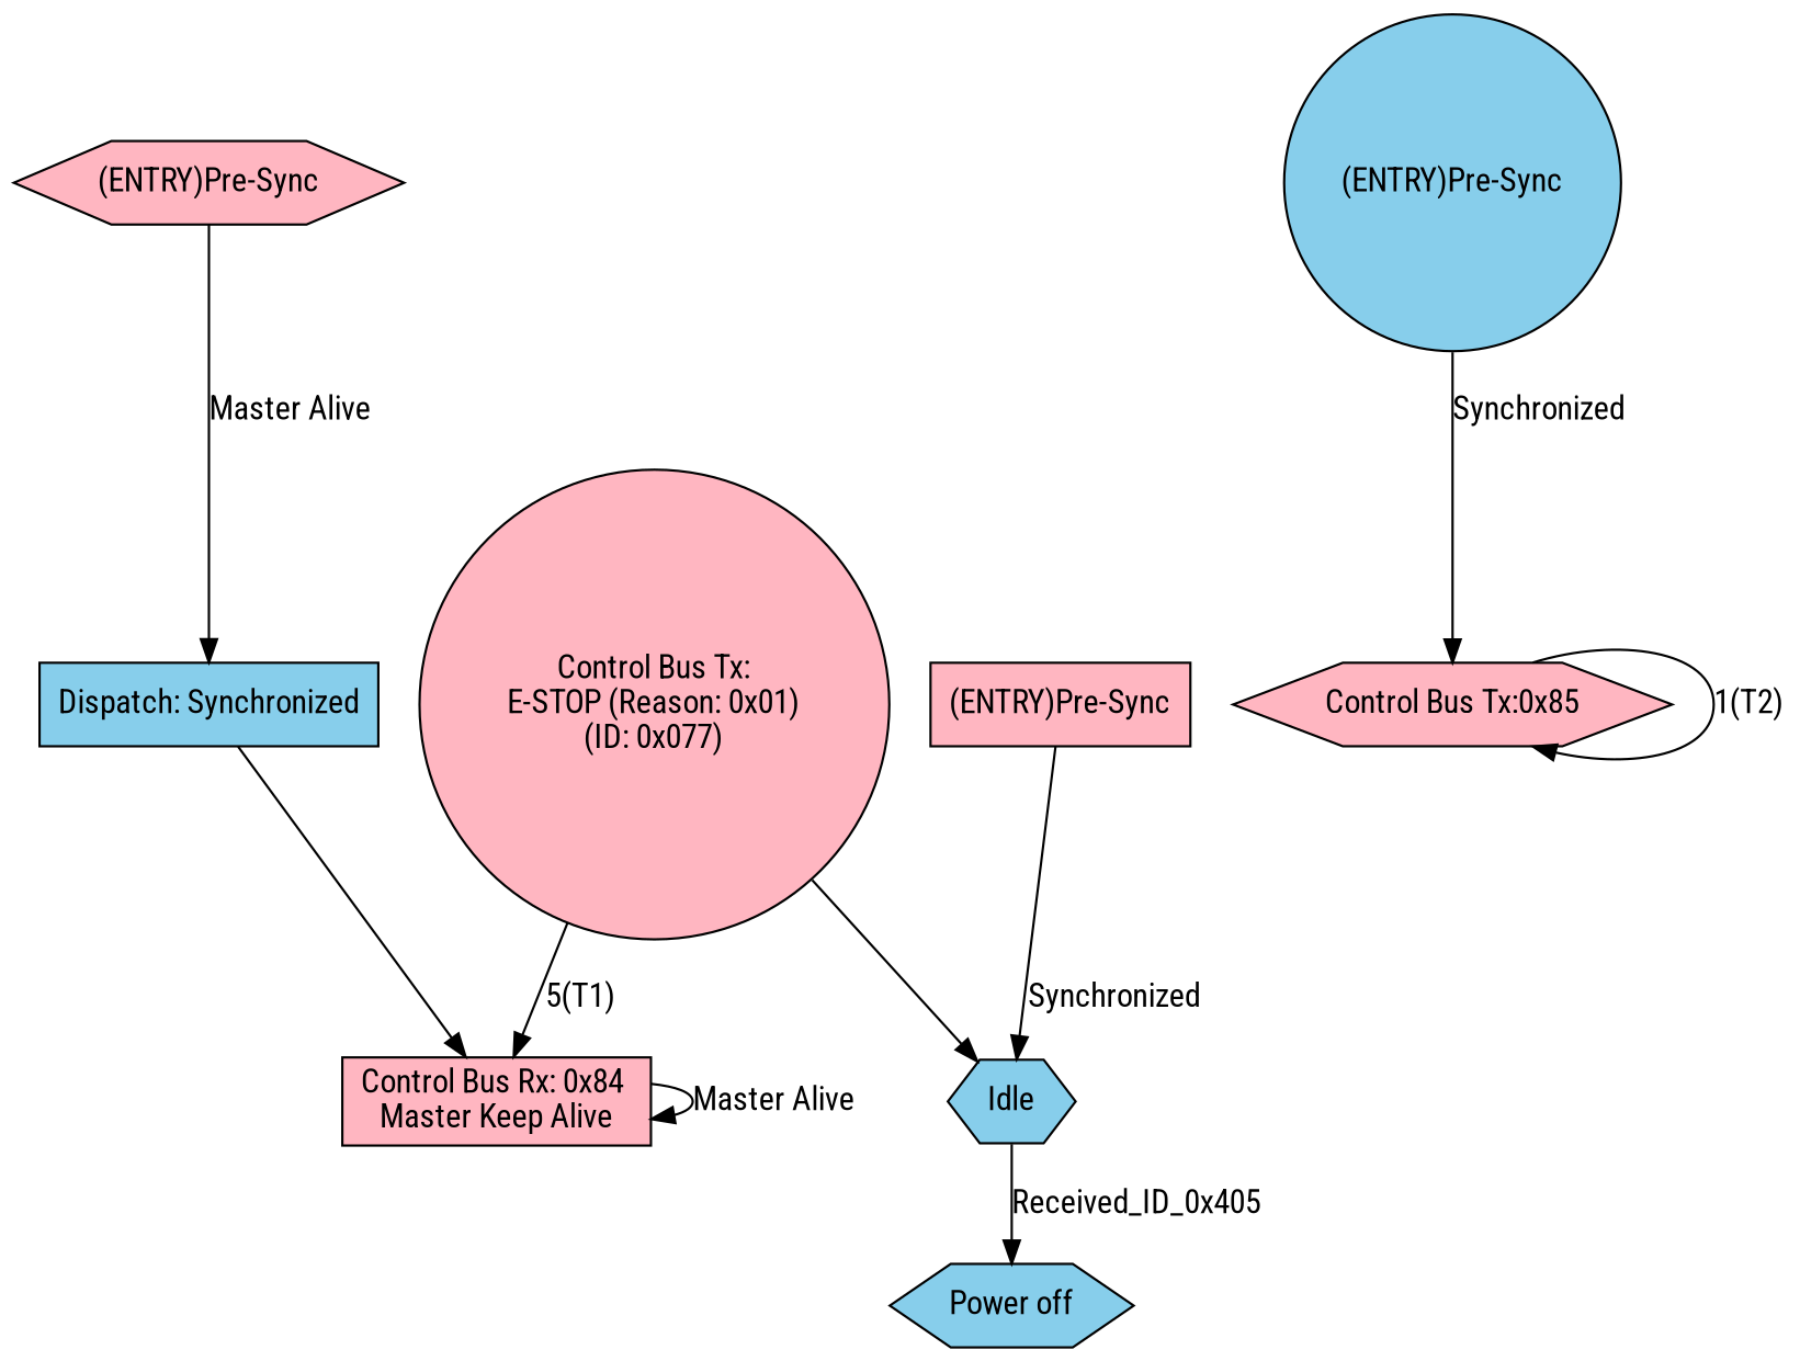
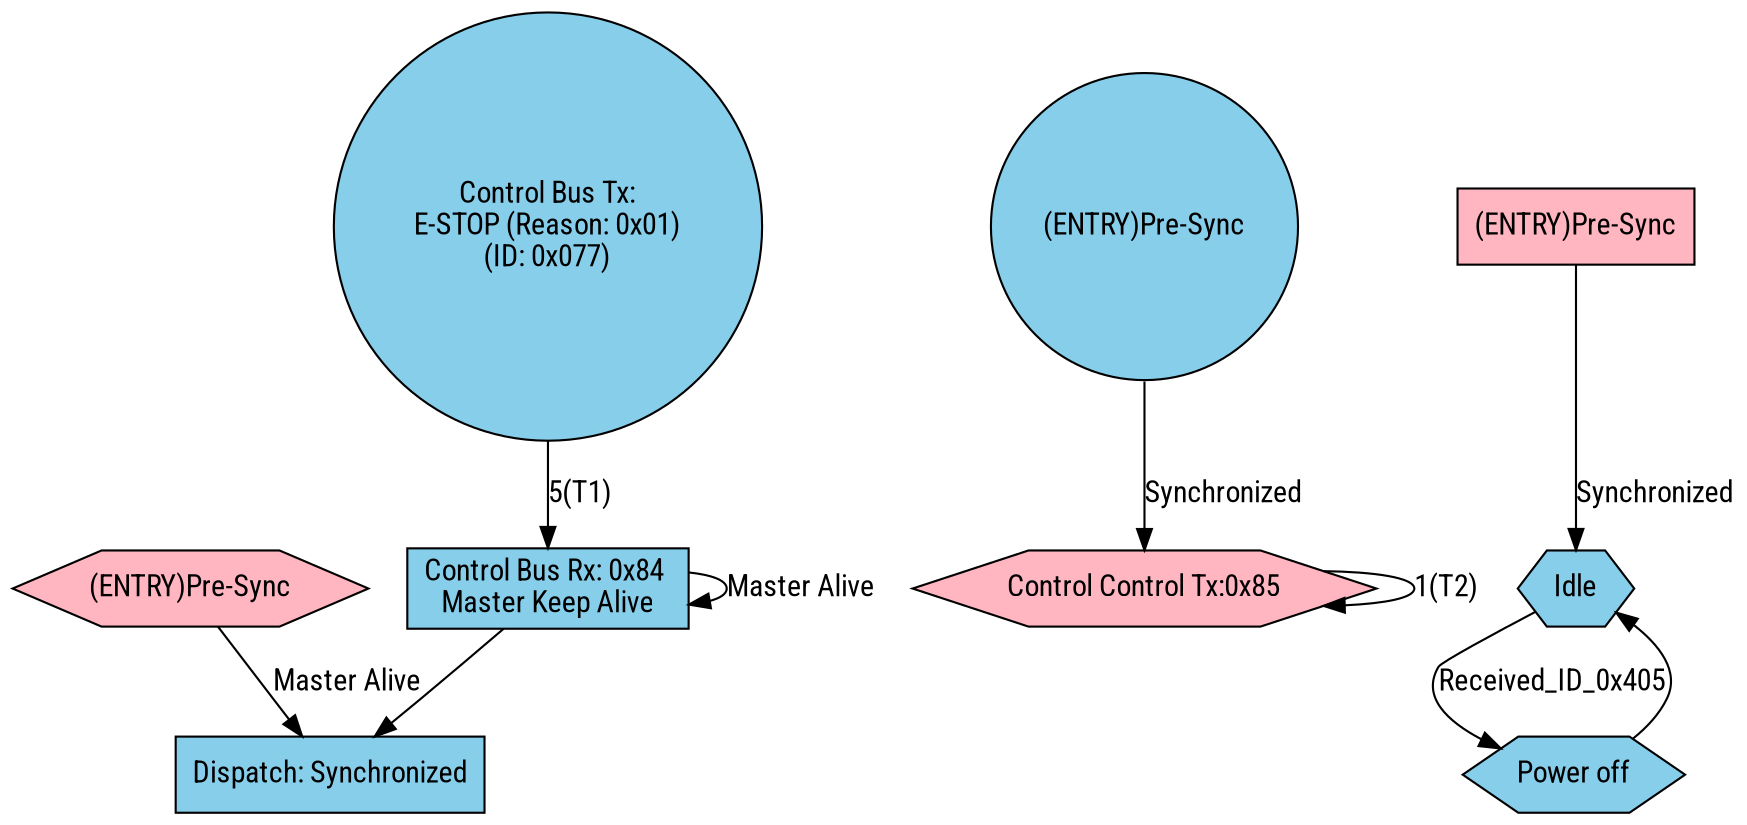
  digraph {
    fontname="Roboto Condensed"
    node [fillcolor=lightpink fontname="Roboto Condensed" shape=hexagon style=filled]
    edge [fontname="Roboto Condensed"]
    n1 [label="(ENTRY)Pre-Sync"]
    n2 [fillcolor=skyblue label="Dispatch: Synchronized" shape=box]
-   n3 [label="Control Bus Rx: 0x84 \nMaster Keep Alive" shape=box]
-   n4 [label="Control Bus Tx:\nE-STOP (Reason: 0x01)\n(ID: 0x077)" shape=circle]
+   n3 [fillcolor=skyblue label="Control Bus Rx: 0x84 \nMaster Keep Alive" shape=box]
+   n4 [fillcolor=skyblue label="Control Bus Tx:\nE-STOP (Reason: 0x01)\n(ID: 0x077)" shape=circle]
    n5 [fillcolor=skyblue label="(ENTRY)Pre-Sync" shape=circle]
-   n6 [label="Control Bus Tx:0x85"]
+   n6 [label="Control Control Tx:0x85"]
    n7 [label="(ENTRY)Pre-Sync" shape=box]
    n8 [fillcolor=skyblue label=Idle]
    n9 [fillcolor=skyblue label="Power off"]
    n1 -> n2 [label="Master Alive"]
-   n2 -> n3 [label=" "]
+   n3 -> n2 [label=" "]
    n3 -> n3 [label="Master Alive"]
    n4 -> n3 [label="5(T1)"]
    n5 -> n6 [label=Synchronized]
    n6 -> n6 [label="1(T2)"]
    n7 -> n8 [label=Synchronized]
    n8 -> n9 [label=Received_ID_0x405]
-   n4 -> n8 [label=" "]
+   n9 -> n8 [label=" "]
  }
